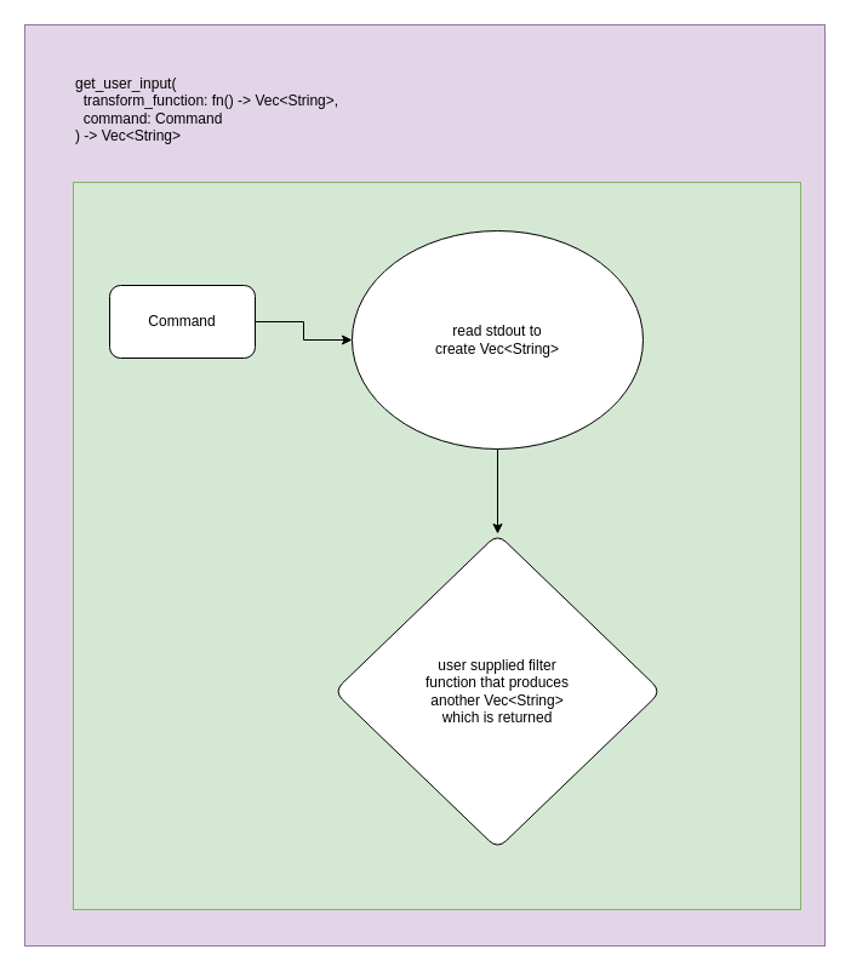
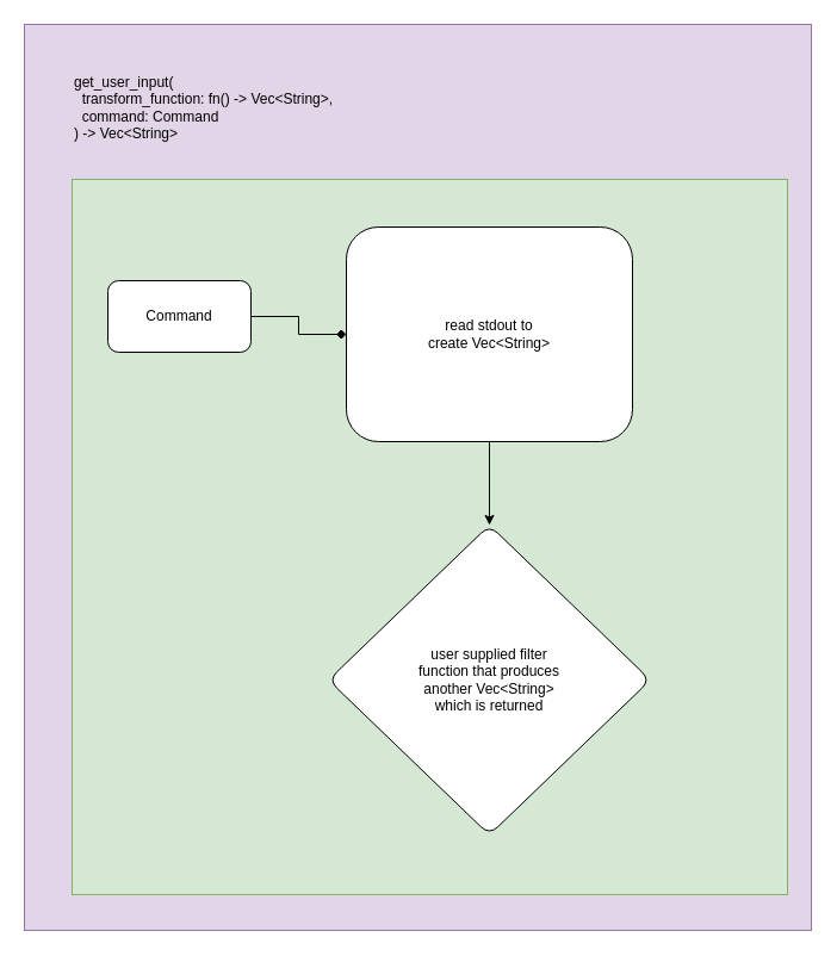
  <mxCell id="0" />
  <mxCell id="1" parent="0" />
  <mxCell id="2" value="" style="rounded=0;whiteSpace=wrap;html=1;glass=0;shadow=0;strokeColor=#9673a6;gradientDirection=north;fillColor=#e1d5e7;fillStyle=auto;" vertex="1" parent="1"><mxGeometry x="20" y="20" width="660" height="760" as="geometry" /></mxCell>
  <mxCell id="3" value="" style="whiteSpace=wrap;html=1;aspect=fixed;fillColor=#d5e8d4;strokeColor=#82b366;" parent="1" vertex="1"><mxGeometry x="60" y="150" width="600" height="600" as="geometry" /></mxCell>
- <mxCell id="4" value="" style="edgeStyle=orthogonalEdgeStyle;rounded=0;orthogonalLoop=1;jettySize=auto;html=1;" parent="1" source="5" target="7" edge="1"><mxGeometry relative="1" as="geometry" /></mxCell>
+ <mxCell id="4" value="" style="edgeStyle=orthogonalEdgeStyle;rounded=0;orthogonalLoop=1;jettySize=auto;html=1;endArrow=diamond;" parent="1" source="5" target="7" edge="1"><mxGeometry relative="1" as="geometry" /></mxCell>
  <mxCell id="5" value="Command" style="rounded=1;whiteSpace=wrap;html=1;" parent="1" vertex="1"><mxGeometry x="90" y="235" width="120" height="60" as="geometry" /></mxCell>
  <mxCell id="6" value="" style="edgeStyle=orthogonalEdgeStyle;rounded=0;orthogonalLoop=1;jettySize=auto;html=1;" parent="1" source="7" target="8" edge="1"><mxGeometry relative="1" as="geometry" /></mxCell>
- <mxCell id="7" value="read stdout to&lt;br&gt;create Vec&amp;lt;String&amp;gt;" style="ellipse;whiteSpace=wrap;html=1;" parent="1" vertex="1"><mxGeometry x="290" y="190" width="240" height="180" as="geometry" /></mxCell>
+ <mxCell id="7" value="read stdout to&lt;br&gt;create Vec&amp;lt;String&amp;gt;" style="rounded=1;whiteSpace=wrap;html=1;" parent="1" vertex="1"><mxGeometry x="290" y="190" width="240" height="180" as="geometry" /></mxCell>
  <mxCell id="8" value="user supplied filter &lt;br&gt;function that produces &lt;br&gt;another Vec&amp;lt;String&amp;gt;&lt;br&gt;which is returned" style="rhombus;whiteSpace=wrap;html=1;rounded=1;" parent="1" vertex="1"><mxGeometry x="275" y="440" width="270" height="260" as="geometry" /></mxCell>
  <mxCell id="9" style="edgeStyle=orthogonalEdgeStyle;rounded=0;orthogonalLoop=1;jettySize=auto;html=1;exitX=0.5;exitY=1;exitDx=0;exitDy=0;" parent="1" source="3" target="3" edge="1"><mxGeometry relative="1" as="geometry" /></mxCell>
  <mxCell id="10" value="get_user_input(&lt;br&gt;&lt;div style=&quot;&quot;&gt;&lt;span data-darkreader-inline-color=&quot;&quot; data-darkreader-inline-bgcolor=&quot;&quot; style=&quot;background-color: initial; color: rgb(0, 0, 0); font-family: Helvetica; --darkreader-inline-bgcolor: initial; --darkreader-inline-color: #e8e6e3;&quot;&gt;&amp;nbsp; transform_function: fn() -&amp;gt; Vec&lt;/span&gt;&lt;span data-darkreader-inline-color=&quot;&quot; data-darkreader-inline-bgcolor=&quot;&quot; style=&quot;background-color: initial; color: rgb(0, 0, 0); font-family: Helvetica; --darkreader-inline-bgcolor: initial; --darkreader-inline-color: #e8e6e3;&quot;&gt;&amp;lt;String&amp;gt;,&amp;nbsp;&lt;/span&gt;&lt;/div&gt;&lt;div style=&quot;&quot;&gt;&lt;span data-darkreader-inline-color=&quot;&quot; data-darkreader-inline-bgcolor=&quot;&quot; style=&quot;background-color: initial; color: rgb(0, 0, 0); font-family: Helvetica; --darkreader-inline-bgcolor: initial; --darkreader-inline-color: #e8e6e3;&quot;&gt;&amp;nbsp; command: Command&lt;/span&gt;&lt;/div&gt;&lt;div style=&quot;&quot;&gt;&lt;span data-darkreader-inline-color=&quot;&quot; data-darkreader-inline-bgcolor=&quot;&quot; style=&quot;background-color: initial; color: rgb(0, 0, 0); font-family: Helvetica; --darkreader-inline-bgcolor: initial; --darkreader-inline-color: #e8e6e3;&quot;&gt;) -&amp;gt; Vec&amp;lt;String&amp;gt;&lt;/span&gt;&lt;/div&gt;" style="text;html=1;align=left;verticalAlign=middle;resizable=0;points=[];autosize=1;strokeColor=none;fillColor=none;" parent="1" vertex="1"><mxGeometry x="60" y="50" width="370" height="80" as="geometry" /></mxCell>
